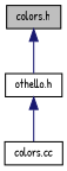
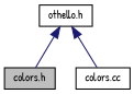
  digraph {
    fontname="Patrick Hand"
    node [color=black fillcolor=white fontname="Patrick Hand" fontsize=10 shape=record style=filled]
    edge [color=midnightblue dir=back fontname="Patrick Hand" fontsize=10 labelfontname=Helvetica labelfontsize=10 style=solid]
    n1 [fillcolor=grey75 fontcolor=black height=0.2 label="colors.h" width=0.4]
    n2 [height=0.2 label="othello.h" width=0.4]
    n3 [height=0.2 label="colors.cc" width=0.4]
-   n1 -> n2
+   n2 -> n1
    n2 -> n3
  }
